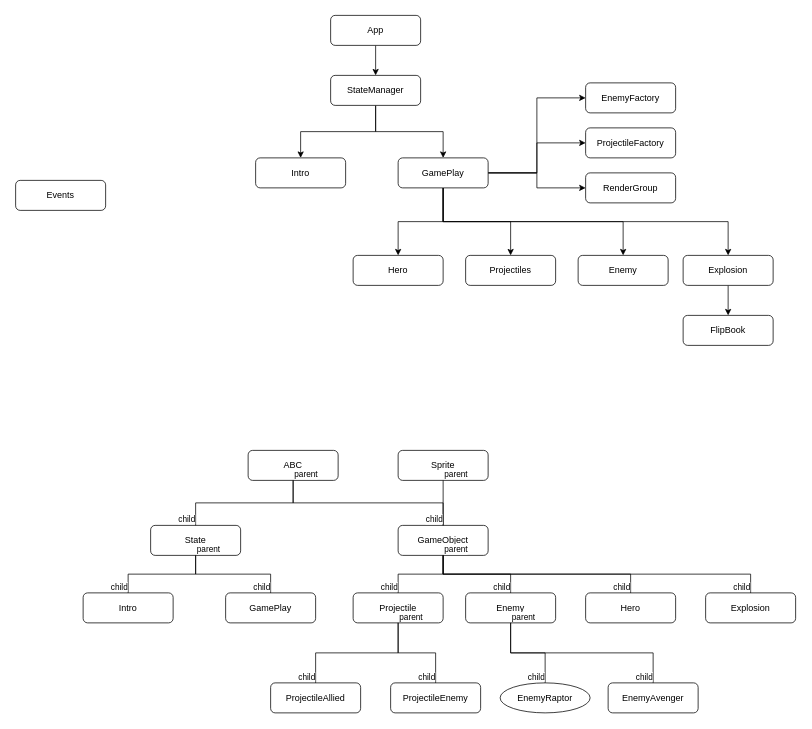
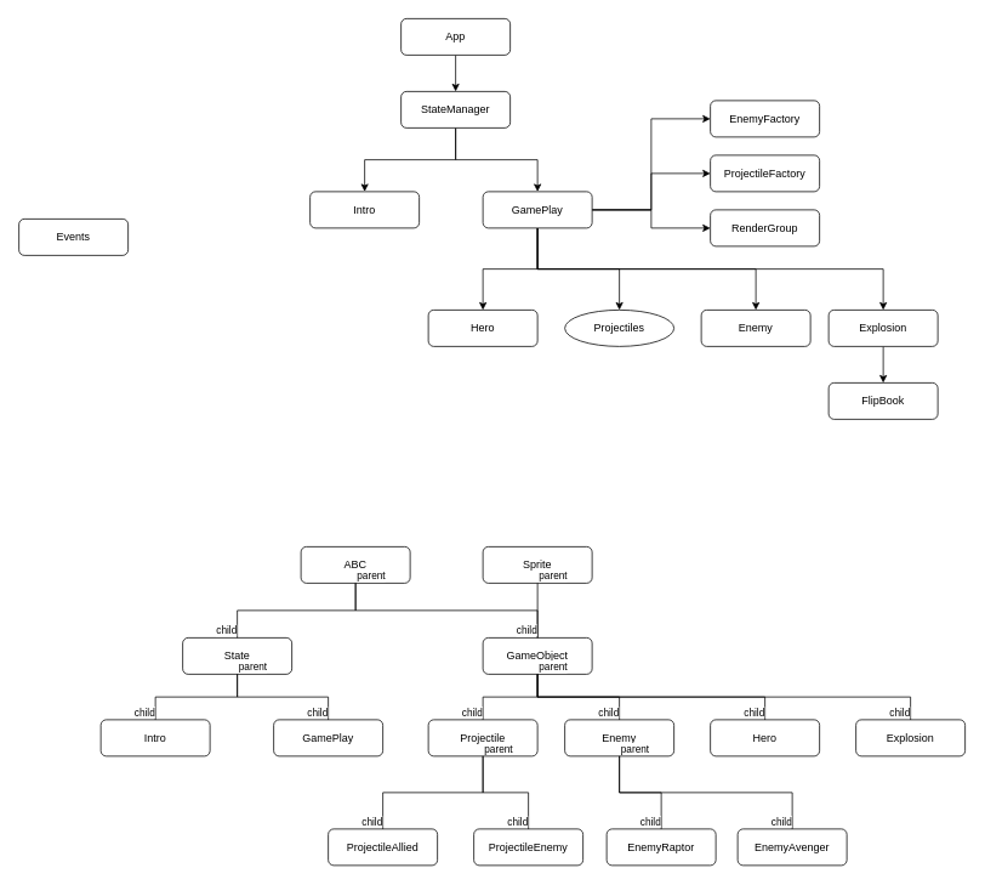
  <mxCell id="0" />
  <mxCell id="1" parent="0" />
  <mxCell id="2" style="edgeStyle=orthogonalEdgeStyle;rounded=0;orthogonalLoop=1;jettySize=auto;html=1;exitX=0.5;exitY=1;exitDx=0;exitDy=0;entryX=0.5;entryY=0;entryDx=0;entryDy=0;" edge="1" parent="1" source="3" target="6"><mxGeometry relative="1" as="geometry" /></mxCell>
  <mxCell id="3" value="App" style="rounded=1;whiteSpace=wrap;html=1;" vertex="1" parent="1"><mxGeometry x="440" y="20" width="120" height="40" as="geometry" /></mxCell>
  <mxCell id="4" style="edgeStyle=orthogonalEdgeStyle;rounded=0;orthogonalLoop=1;jettySize=auto;html=1;entryX=0.5;entryY=0;entryDx=0;entryDy=0;" edge="1" parent="1" source="6" target="7"><mxGeometry relative="1" as="geometry" /></mxCell>
  <mxCell id="5" style="edgeStyle=orthogonalEdgeStyle;rounded=0;orthogonalLoop=1;jettySize=auto;html=1;exitX=0.5;exitY=1;exitDx=0;exitDy=0;entryX=0.5;entryY=0;entryDx=0;entryDy=0;" edge="1" parent="1" source="6" target="15"><mxGeometry relative="1" as="geometry" /></mxCell>
  <mxCell id="6" value="StateManager" style="rounded=1;whiteSpace=wrap;html=1;" vertex="1" parent="1"><mxGeometry x="440" y="100" width="120" height="40" as="geometry" /></mxCell>
  <mxCell id="7" value="Intro" style="rounded=1;whiteSpace=wrap;html=1;" vertex="1" parent="1"><mxGeometry x="340" y="210" width="120" height="40" as="geometry" /></mxCell>
  <mxCell id="8" style="edgeStyle=orthogonalEdgeStyle;rounded=0;orthogonalLoop=1;jettySize=auto;html=1;exitX=0.5;exitY=1;exitDx=0;exitDy=0;entryX=0.5;entryY=0;entryDx=0;entryDy=0;" edge="1" parent="1" source="15" target="16"><mxGeometry relative="1" as="geometry" /></mxCell>
  <mxCell id="9" style="edgeStyle=orthogonalEdgeStyle;rounded=0;orthogonalLoop=1;jettySize=auto;html=1;exitX=0.5;exitY=1;exitDx=0;exitDy=0;entryX=0.5;entryY=0;entryDx=0;entryDy=0;" edge="1" parent="1" source="15" target="17"><mxGeometry relative="1" as="geometry" /></mxCell>
  <mxCell id="10" style="edgeStyle=orthogonalEdgeStyle;rounded=0;orthogonalLoop=1;jettySize=auto;html=1;exitX=0.5;exitY=1;exitDx=0;exitDy=0;" edge="1" parent="1" source="15" target="18"><mxGeometry relative="1" as="geometry" /></mxCell>
  <mxCell id="11" style="edgeStyle=orthogonalEdgeStyle;rounded=0;orthogonalLoop=1;jettySize=auto;html=1;exitX=0.5;exitY=1;exitDx=0;exitDy=0;" edge="1" parent="1" source="15" target="20"><mxGeometry relative="1" as="geometry" /></mxCell>
  <mxCell id="12" style="edgeStyle=orthogonalEdgeStyle;rounded=0;orthogonalLoop=1;jettySize=auto;html=1;exitX=1;exitY=0.5;exitDx=0;exitDy=0;entryX=0;entryY=0.5;entryDx=0;entryDy=0;" edge="1" parent="1" source="15" target="22"><mxGeometry relative="1" as="geometry" /></mxCell>
  <mxCell id="13" style="edgeStyle=orthogonalEdgeStyle;rounded=0;orthogonalLoop=1;jettySize=auto;html=1;exitX=1;exitY=0.5;exitDx=0;exitDy=0;entryX=0;entryY=0.5;entryDx=0;entryDy=0;" edge="1" parent="1" source="15" target="23"><mxGeometry relative="1" as="geometry" /></mxCell>
  <mxCell id="14" style="edgeStyle=orthogonalEdgeStyle;rounded=0;orthogonalLoop=1;jettySize=auto;html=1;exitX=1;exitY=0.5;exitDx=0;exitDy=0;" edge="1" parent="1" source="15" target="24"><mxGeometry relative="1" as="geometry" /></mxCell>
  <mxCell id="15" value="GamePlay" style="rounded=1;whiteSpace=wrap;html=1;" vertex="1" parent="1"><mxGeometry x="530" y="210" width="120" height="40" as="geometry" /></mxCell>
  <mxCell id="16" value="Hero" style="rounded=1;whiteSpace=wrap;html=1;" vertex="1" parent="1"><mxGeometry x="470" y="340" width="120" height="40" as="geometry" /></mxCell>
- <mxCell id="17" value="Projectiles" style="rounded=1;whiteSpace=wrap;html=1;" vertex="1" parent="1"><mxGeometry x="620" y="340" width="120" height="40" as="geometry" /></mxCell>
+ <mxCell id="17" value="Projectiles" style="ellipse;whiteSpace=wrap;html=1;" vertex="1" parent="1"><mxGeometry x="620" y="340" width="120" height="40" as="geometry" /></mxCell>
  <mxCell id="18" value="Enemy" style="rounded=1;whiteSpace=wrap;html=1;" vertex="1" parent="1"><mxGeometry x="770" y="340" width="120" height="40" as="geometry" /></mxCell>
  <mxCell id="19" style="edgeStyle=orthogonalEdgeStyle;rounded=0;orthogonalLoop=1;jettySize=auto;html=1;exitX=0.5;exitY=1;exitDx=0;exitDy=0;entryX=0.5;entryY=0;entryDx=0;entryDy=0;" edge="1" parent="1" source="20" target="21"><mxGeometry relative="1" as="geometry" /></mxCell>
  <mxCell id="20" value="Explosion" style="rounded=1;whiteSpace=wrap;html=1;" vertex="1" parent="1"><mxGeometry x="910" y="340" width="120" height="40" as="geometry" /></mxCell>
  <mxCell id="21" value="FlipBook" style="rounded=1;whiteSpace=wrap;html=1;" vertex="1" parent="1"><mxGeometry x="910" y="420" width="120" height="40" as="geometry" /></mxCell>
  <mxCell id="22" value="EnemyFactory" style="rounded=1;whiteSpace=wrap;html=1;" vertex="1" parent="1"><mxGeometry x="780" y="110" width="120" height="40" as="geometry" /></mxCell>
  <mxCell id="23" value="ProjectileFactory" style="rounded=1;whiteSpace=wrap;html=1;" vertex="1" parent="1"><mxGeometry x="780" y="170" width="120" height="40" as="geometry" /></mxCell>
  <mxCell id="24" value="RenderGroup" style="rounded=1;whiteSpace=wrap;html=1;" vertex="1" parent="1"><mxGeometry x="780" y="230" width="120" height="40" as="geometry" /></mxCell>
  <mxCell id="25" value="Events" style="rounded=1;whiteSpace=wrap;html=1;" vertex="1" parent="1"><mxGeometry x="20" y="240" width="120" height="40" as="geometry" /></mxCell>
  <mxCell id="26" value="ABC" style="rounded=1;whiteSpace=wrap;html=1;" vertex="1" parent="1"><mxGeometry x="330" y="600" width="120" height="40" as="geometry" /></mxCell>
  <mxCell id="27" value="State" style="rounded=1;whiteSpace=wrap;html=1;" vertex="1" parent="1"><mxGeometry x="200" y="700" width="120" height="40" as="geometry" /></mxCell>
  <mxCell id="28" value="" style="endArrow=none;html=1;edgeStyle=orthogonalEdgeStyle;rounded=0;exitX=0.5;exitY=1;exitDx=0;exitDy=0;entryX=0.5;entryY=0;entryDx=0;entryDy=0;" edge="1" parent="1" source="26" target="27"><mxGeometry relative="1" as="geometry"><mxPoint x="560" y="760" as="sourcePoint" /><mxPoint x="720" y="760" as="targetPoint" /></mxGeometry></mxCell>
  <mxCell id="29" value="parent" style="edgeLabel;resizable=0;html=1;align=left;verticalAlign=bottom;" connectable="0" vertex="1" parent="28"><mxGeometry x="-1" relative="1" as="geometry" /></mxCell>
  <mxCell id="30" value="child" style="edgeLabel;resizable=0;html=1;align=right;verticalAlign=bottom;" connectable="0" vertex="1" parent="28"><mxGeometry x="1" relative="1" as="geometry" /></mxCell>
  <mxCell id="31" value="Intro" style="rounded=1;whiteSpace=wrap;html=1;" vertex="1" parent="1"><mxGeometry x="110" y="790" width="120" height="40" as="geometry" /></mxCell>
  <mxCell id="32" value="GamePlay" style="rounded=1;whiteSpace=wrap;html=1;" vertex="1" parent="1"><mxGeometry x="300" y="790" width="120" height="40" as="geometry" /></mxCell>
  <mxCell id="33" value="" style="endArrow=none;html=1;edgeStyle=orthogonalEdgeStyle;rounded=0;exitX=0.5;exitY=1;exitDx=0;exitDy=0;entryX=0.5;entryY=0;entryDx=0;entryDy=0;" edge="1" parent="1" source="27" target="31"><mxGeometry relative="1" as="geometry"><mxPoint x="560" y="760" as="sourcePoint" /><mxPoint x="720" y="760" as="targetPoint" /></mxGeometry></mxCell>
  <mxCell id="34" value="parent" style="edgeLabel;resizable=0;html=1;align=left;verticalAlign=bottom;" connectable="0" vertex="1" parent="33"><mxGeometry x="-1" relative="1" as="geometry" /></mxCell>
  <mxCell id="35" value="child" style="edgeLabel;resizable=0;html=1;align=right;verticalAlign=bottom;" connectable="0" vertex="1" parent="33"><mxGeometry x="1" relative="1" as="geometry" /></mxCell>
  <mxCell id="36" value="" style="endArrow=none;html=1;edgeStyle=orthogonalEdgeStyle;rounded=0;exitX=0.5;exitY=1;exitDx=0;exitDy=0;entryX=0.5;entryY=0;entryDx=0;entryDy=0;" edge="1" parent="1" source="27" target="32"><mxGeometry relative="1" as="geometry"><mxPoint x="560" y="760" as="sourcePoint" /><mxPoint x="720" y="760" as="targetPoint" /></mxGeometry></mxCell>
  <mxCell id="37" value="parent" style="edgeLabel;resizable=0;html=1;align=left;verticalAlign=bottom;" connectable="0" vertex="1" parent="36"><mxGeometry x="-1" relative="1" as="geometry" /></mxCell>
  <mxCell id="38" value="child" style="edgeLabel;resizable=0;html=1;align=right;verticalAlign=bottom;" connectable="0" vertex="1" parent="36"><mxGeometry x="1" relative="1" as="geometry" /></mxCell>
  <mxCell id="39" value="Sprite" style="rounded=1;whiteSpace=wrap;html=1;" vertex="1" parent="1"><mxGeometry x="530" y="600" width="120" height="40" as="geometry" /></mxCell>
  <mxCell id="40" value="GameObject" style="rounded=1;whiteSpace=wrap;html=1;" vertex="1" parent="1"><mxGeometry x="530" y="700" width="120" height="40" as="geometry" /></mxCell>
  <mxCell id="41" value="" style="endArrow=none;html=1;edgeStyle=orthogonalEdgeStyle;rounded=0;exitX=0.5;exitY=1;exitDx=0;exitDy=0;" edge="1" parent="1" source="26" target="40"><mxGeometry relative="1" as="geometry"><mxPoint x="560" y="760" as="sourcePoint" /><mxPoint x="720" y="760" as="targetPoint" /></mxGeometry></mxCell>
  <mxCell id="42" value="parent" style="edgeLabel;resizable=0;html=1;align=left;verticalAlign=bottom;" connectable="0" vertex="1" parent="41"><mxGeometry x="-1" relative="1" as="geometry" /></mxCell>
  <mxCell id="43" value="child" style="edgeLabel;resizable=0;html=1;align=right;verticalAlign=bottom;" connectable="0" vertex="1" parent="41"><mxGeometry x="1" relative="1" as="geometry" /></mxCell>
  <mxCell id="44" value="" style="endArrow=none;html=1;edgeStyle=orthogonalEdgeStyle;rounded=0;exitX=0.5;exitY=1;exitDx=0;exitDy=0;entryX=0.5;entryY=0;entryDx=0;entryDy=0;" edge="1" parent="1" source="39" target="40"><mxGeometry relative="1" as="geometry"><mxPoint x="560" y="760" as="sourcePoint" /><mxPoint x="720" y="760" as="targetPoint" /></mxGeometry></mxCell>
  <mxCell id="45" value="parent" style="edgeLabel;resizable=0;html=1;align=left;verticalAlign=bottom;" connectable="0" vertex="1" parent="44"><mxGeometry x="-1" relative="1" as="geometry" /></mxCell>
  <mxCell id="46" value="child" style="edgeLabel;resizable=0;html=1;align=right;verticalAlign=bottom;" connectable="0" vertex="1" parent="44"><mxGeometry x="1" relative="1" as="geometry" /></mxCell>
  <mxCell id="47" value="Projectile" style="rounded=1;whiteSpace=wrap;html=1;" vertex="1" parent="1"><mxGeometry x="470" y="790" width="120" height="40" as="geometry" /></mxCell>
  <mxCell id="48" value="Enemy" style="rounded=1;whiteSpace=wrap;html=1;" vertex="1" parent="1"><mxGeometry x="620" y="790" width="120" height="40" as="geometry" /></mxCell>
  <mxCell id="49" value="" style="endArrow=none;html=1;edgeStyle=orthogonalEdgeStyle;rounded=0;exitX=0.5;exitY=1;exitDx=0;exitDy=0;entryX=0.5;entryY=0;entryDx=0;entryDy=0;" edge="1" parent="1" source="40" target="47"><mxGeometry relative="1" as="geometry"><mxPoint x="560" y="760" as="sourcePoint" /><mxPoint x="720" y="760" as="targetPoint" /></mxGeometry></mxCell>
  <mxCell id="50" value="parent" style="edgeLabel;resizable=0;html=1;align=left;verticalAlign=bottom;" connectable="0" vertex="1" parent="49"><mxGeometry x="-1" relative="1" as="geometry" /></mxCell>
  <mxCell id="51" value="child" style="edgeLabel;resizable=0;html=1;align=right;verticalAlign=bottom;" connectable="0" vertex="1" parent="49"><mxGeometry x="1" relative="1" as="geometry" /></mxCell>
  <mxCell id="52" value="" style="endArrow=none;html=1;edgeStyle=orthogonalEdgeStyle;rounded=0;exitX=0.5;exitY=1;exitDx=0;exitDy=0;entryX=0.5;entryY=0;entryDx=0;entryDy=0;" edge="1" parent="1" source="40" target="48"><mxGeometry relative="1" as="geometry"><mxPoint x="560" y="760" as="sourcePoint" /><mxPoint x="720" y="760" as="targetPoint" /></mxGeometry></mxCell>
  <mxCell id="53" value="parent" style="edgeLabel;resizable=0;html=1;align=left;verticalAlign=bottom;" connectable="0" vertex="1" parent="52"><mxGeometry x="-1" relative="1" as="geometry" /></mxCell>
  <mxCell id="54" value="child" style="edgeLabel;resizable=0;html=1;align=right;verticalAlign=bottom;" connectable="0" vertex="1" parent="52"><mxGeometry x="1" relative="1" as="geometry" /></mxCell>
- <mxCell id="55" value="EnemyRaptor" style="ellipse;whiteSpace=wrap;html=1;" vertex="1" parent="1"><mxGeometry x="666" y="910" width="120" height="40" as="geometry" /></mxCell>
+ <mxCell id="55" value="EnemyRaptor" style="rounded=1;whiteSpace=wrap;html=1;" vertex="1" parent="1"><mxGeometry x="666" y="910" width="120" height="40" as="geometry" /></mxCell>
  <mxCell id="56" value="EnemyAvenger" style="rounded=1;whiteSpace=wrap;html=1;" vertex="1" parent="1"><mxGeometry x="810" y="910" width="120" height="40" as="geometry" /></mxCell>
  <mxCell id="57" value="ProjectileAllied" style="rounded=1;whiteSpace=wrap;html=1;" vertex="1" parent="1"><mxGeometry x="360" y="910" width="120" height="40" as="geometry" /></mxCell>
  <mxCell id="58" value="ProjectileEnemy" style="rounded=1;whiteSpace=wrap;html=1;" vertex="1" parent="1"><mxGeometry x="520" y="910" width="120" height="40" as="geometry" /></mxCell>
  <mxCell id="59" value="" style="endArrow=none;html=1;edgeStyle=orthogonalEdgeStyle;rounded=0;exitX=0.5;exitY=1;exitDx=0;exitDy=0;entryX=0.5;entryY=0;entryDx=0;entryDy=0;" edge="1" parent="1" source="47" target="57"><mxGeometry relative="1" as="geometry"><mxPoint x="560" y="760" as="sourcePoint" /><mxPoint x="720" y="760" as="targetPoint" /></mxGeometry></mxCell>
  <mxCell id="60" value="parent" style="edgeLabel;resizable=0;html=1;align=left;verticalAlign=bottom;" connectable="0" vertex="1" parent="59"><mxGeometry x="-1" relative="1" as="geometry" /></mxCell>
  <mxCell id="61" value="child" style="edgeLabel;resizable=0;html=1;align=right;verticalAlign=bottom;" connectable="0" vertex="1" parent="59"><mxGeometry x="1" relative="1" as="geometry" /></mxCell>
  <mxCell id="62" value="" style="endArrow=none;html=1;edgeStyle=orthogonalEdgeStyle;rounded=0;exitX=0.5;exitY=1;exitDx=0;exitDy=0;entryX=0.5;entryY=0;entryDx=0;entryDy=0;" edge="1" parent="1" source="47" target="58"><mxGeometry relative="1" as="geometry"><mxPoint x="560" y="760" as="sourcePoint" /><mxPoint x="720" y="760" as="targetPoint" /></mxGeometry></mxCell>
  <mxCell id="63" value="parent" style="edgeLabel;resizable=0;html=1;align=left;verticalAlign=bottom;" connectable="0" vertex="1" parent="62"><mxGeometry x="-1" relative="1" as="geometry" /></mxCell>
  <mxCell id="64" value="child" style="edgeLabel;resizable=0;html=1;align=right;verticalAlign=bottom;" connectable="0" vertex="1" parent="62"><mxGeometry x="1" relative="1" as="geometry" /></mxCell>
  <mxCell id="65" value="" style="endArrow=none;html=1;edgeStyle=orthogonalEdgeStyle;rounded=0;exitX=0.5;exitY=1;exitDx=0;exitDy=0;entryX=0.5;entryY=0;entryDx=0;entryDy=0;" edge="1" parent="1" source="48" target="55"><mxGeometry relative="1" as="geometry"><mxPoint x="560" y="760" as="sourcePoint" /><mxPoint x="720" y="760" as="targetPoint" /></mxGeometry></mxCell>
  <mxCell id="66" value="parent" style="edgeLabel;resizable=0;html=1;align=left;verticalAlign=bottom;" connectable="0" vertex="1" parent="65"><mxGeometry x="-1" relative="1" as="geometry" /></mxCell>
  <mxCell id="67" value="child" style="edgeLabel;resizable=0;html=1;align=right;verticalAlign=bottom;" connectable="0" vertex="1" parent="65"><mxGeometry x="1" relative="1" as="geometry" /></mxCell>
  <mxCell id="68" value="" style="endArrow=none;html=1;edgeStyle=orthogonalEdgeStyle;rounded=0;entryX=0.5;entryY=0;entryDx=0;entryDy=0;exitX=0.5;exitY=1;exitDx=0;exitDy=0;" edge="1" parent="1" source="48" target="56"><mxGeometry relative="1" as="geometry"><mxPoint x="560" y="760" as="sourcePoint" /><mxPoint x="720" y="760" as="targetPoint" /></mxGeometry></mxCell>
  <mxCell id="69" value="parent" style="edgeLabel;resizable=0;html=1;align=left;verticalAlign=bottom;" connectable="0" vertex="1" parent="68"><mxGeometry x="-1" relative="1" as="geometry" /></mxCell>
  <mxCell id="70" value="child" style="edgeLabel;resizable=0;html=1;align=right;verticalAlign=bottom;" connectable="0" vertex="1" parent="68"><mxGeometry x="1" relative="1" as="geometry" /></mxCell>
  <mxCell id="71" value="Hero" style="rounded=1;whiteSpace=wrap;html=1;" vertex="1" parent="1"><mxGeometry x="780" y="790" width="120" height="40" as="geometry" /></mxCell>
  <mxCell id="72" value="Explosion" style="rounded=1;whiteSpace=wrap;html=1;" vertex="1" parent="1"><mxGeometry x="940" y="790" width="120" height="40" as="geometry" /></mxCell>
  <mxCell id="73" value="" style="endArrow=none;html=1;edgeStyle=orthogonalEdgeStyle;rounded=0;exitX=0.5;exitY=1;exitDx=0;exitDy=0;entryX=0.5;entryY=0;entryDx=0;entryDy=0;" edge="1" parent="1" source="40" target="71"><mxGeometry relative="1" as="geometry"><mxPoint x="850" y="599" as="sourcePoint" /><mxPoint x="1010" y="599" as="targetPoint" /></mxGeometry></mxCell>
  <mxCell id="74" value="parent" style="edgeLabel;resizable=0;html=1;align=left;verticalAlign=bottom;" connectable="0" vertex="1" parent="73"><mxGeometry x="-1" relative="1" as="geometry" /></mxCell>
  <mxCell id="75" value="child" style="edgeLabel;resizable=0;html=1;align=right;verticalAlign=bottom;" connectable="0" vertex="1" parent="73"><mxGeometry x="1" relative="1" as="geometry" /></mxCell>
  <mxCell id="76" value="" style="endArrow=none;html=1;edgeStyle=orthogonalEdgeStyle;rounded=0;exitX=0.5;exitY=1;exitDx=0;exitDy=0;" edge="1" parent="1" source="40" target="72"><mxGeometry relative="1" as="geometry"><mxPoint x="460" y="690" as="sourcePoint" /><mxPoint x="620" y="690" as="targetPoint" /></mxGeometry></mxCell>
  <mxCell id="77" value="parent" style="edgeLabel;resizable=0;html=1;align=left;verticalAlign=bottom;" connectable="0" vertex="1" parent="76"><mxGeometry x="-1" relative="1" as="geometry" /></mxCell>
  <mxCell id="78" value="child" style="edgeLabel;resizable=0;html=1;align=right;verticalAlign=bottom;" connectable="0" vertex="1" parent="76"><mxGeometry x="1" relative="1" as="geometry" /></mxCell>
